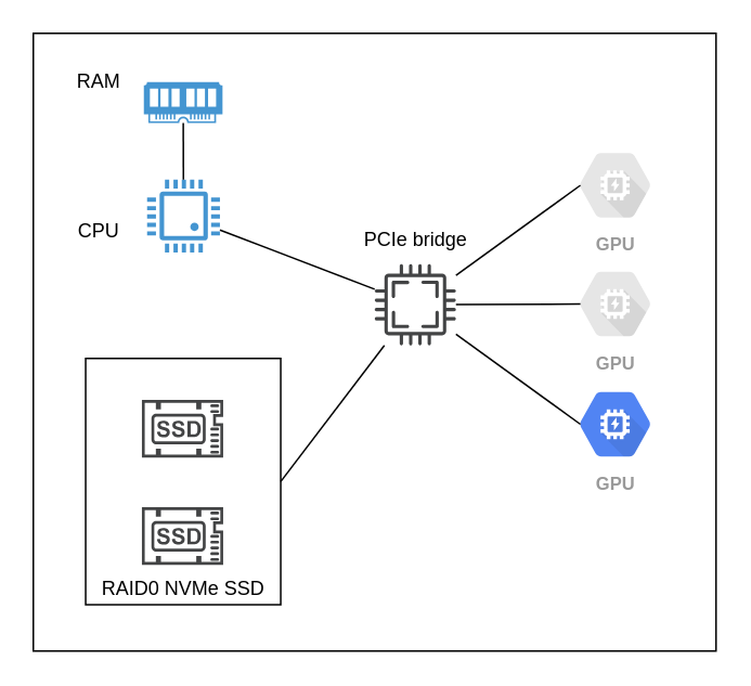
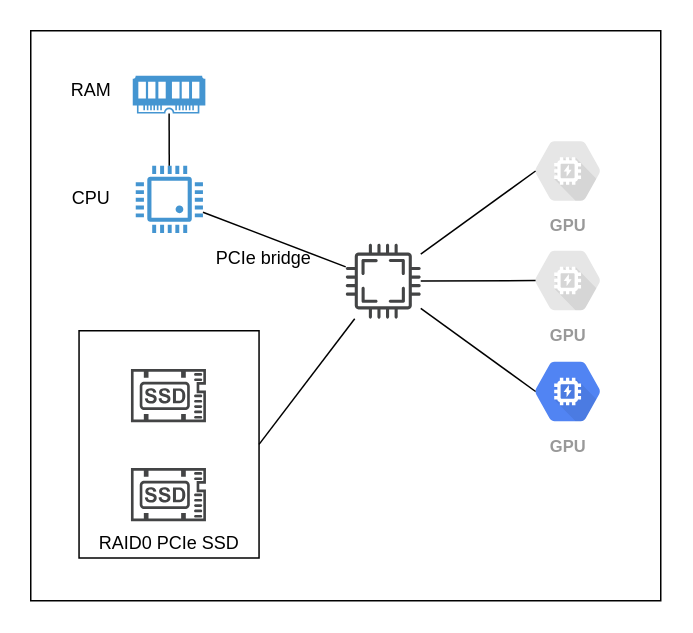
  <mxCell id="0" />
  <mxCell id="1" parent="0" />
  <mxCell id="2" value="" style="whiteSpace=wrap;html=1;" parent="1" vertex="1"><mxGeometry x="20" y="20" width="420" height="380" as="geometry" /></mxCell>
  <mxCell id="3" value="" style="pointerEvents=1;shadow=0;dashed=0;html=1;strokeColor=none;fillColor=#4495D1;labelPosition=center;verticalLabelPosition=bottom;verticalAlign=top;align=center;outlineConnect=0;shape=mxgraph.veeam.cpu;" parent="1" vertex="1"><mxGeometry x="90" y="110" width="44.8" height="44.8" as="geometry" /></mxCell>
  <mxCell id="4" value="" style="pointerEvents=1;shadow=0;dashed=0;html=1;strokeColor=none;fillColor=#4495D1;labelPosition=center;verticalLabelPosition=bottom;verticalAlign=top;align=center;outlineConnect=0;shape=mxgraph.veeam.ram;" parent="1" vertex="1"><mxGeometry x="88" y="50" width="48.4" height="25.2" as="geometry" /></mxCell>
  <mxCell id="5" value="GPU" style="sketch=0;html=1;fillColor=#E6E6E6;strokeColor=none;verticalAlign=top;labelPosition=center;verticalLabelPosition=bottom;align=center;spacingTop=-6;fontSize=11;fontStyle=1;fontColor=#999999;shape=mxgraph.gcp2.hexIcon;prIcon=gpu" parent="1" vertex="1"><mxGeometry x="345" y="84.25" width="66" height="58.5" as="geometry" /></mxCell>
  <mxCell id="6" value="GPU" style="sketch=0;html=1;fillColor=#5184F3;strokeColor=none;verticalAlign=top;labelPosition=center;verticalLabelPosition=bottom;align=center;spacingTop=-6;fontSize=11;fontStyle=1;fontColor=#999999;shape=mxgraph.gcp2.hexIcon;prIcon=gpu" parent="1" vertex="1"><mxGeometry x="345" y="231.25" width="66" height="58.5" as="geometry" /></mxCell>
  <mxCell id="7" value="" style="whiteSpace=wrap;html=1;" parent="1" vertex="1"><mxGeometry x="52.2" y="220" width="120" height="151.5" as="geometry" /></mxCell>
  <mxCell id="8" value="" style="sketch=0;pointerEvents=1;shadow=0;dashed=0;html=1;strokeColor=none;fillColor=#434445;aspect=fixed;labelPosition=center;verticalLabelPosition=bottom;verticalAlign=top;align=center;outlineConnect=0;shape=mxgraph.vvd.ssd;" parent="1" vertex="1"><mxGeometry x="86.8" y="245.5" width="50" height="35.5" as="geometry" /></mxCell>
  <mxCell id="9" value="" style="sketch=0;pointerEvents=1;shadow=0;dashed=0;html=1;strokeColor=none;fillColor=#434445;aspect=fixed;labelPosition=center;verticalLabelPosition=bottom;verticalAlign=top;align=center;outlineConnect=0;shape=mxgraph.vvd.ssd;" parent="1" vertex="1"><mxGeometry x="86.8" y="311.5" width="50" height="35.5" as="geometry" /></mxCell>
- <mxCell id="10" value="RAID0 NVMe SSD" style="text;html=1;resizable=0;autosize=1;align=center;verticalAlign=middle;points=[];fillColor=none;strokeColor=none;rounded=0;" parent="1" vertex="1"><mxGeometry x="51.8" y="351.5" width="120" height="20" as="geometry" /></mxCell>
+ <mxCell id="10" value="RAID0 PCIe SSD" style="text;html=1;resizable=0;autosize=1;align=center;verticalAlign=middle;points=[];fillColor=none;strokeColor=none;rounded=0;" parent="1" vertex="1"><mxGeometry x="51.8" y="351.5" width="120" height="20" as="geometry" /></mxCell>
  <mxCell id="11" value="" style="sketch=0;pointerEvents=1;shadow=0;dashed=0;html=1;strokeColor=none;fillColor=#434445;aspect=fixed;labelPosition=center;verticalLabelPosition=bottom;verticalAlign=top;align=center;outlineConnect=0;shape=mxgraph.vvd.cpu;" parent="1" vertex="1"><mxGeometry x="230" y="162" width="50" height="50" as="geometry" /></mxCell>
  <mxCell id="12" value="GPU" style="sketch=0;html=1;fillColor=#E6E6E6;strokeColor=none;verticalAlign=top;labelPosition=center;verticalLabelPosition=bottom;align=center;spacingTop=-6;fontSize=11;fontStyle=1;fontColor=#999999;shape=mxgraph.gcp2.hexIcon;prIcon=gpu" parent="1" vertex="1"><mxGeometry x="345" y="157.25" width="66" height="58.5" as="geometry" /></mxCell>
  <mxCell id="13" value="" style="endArrow=none;html=1;rounded=0;entryX=0.175;entryY=0.5;entryDx=0;entryDy=0;entryPerimeter=0;" edge="1" parent="1" source="11" target="5"><mxGeometry width="50" height="50" relative="1" as="geometry"><mxPoint x="230" y="270" as="sourcePoint" /><mxPoint x="280" y="220" as="targetPoint" /></mxGeometry></mxCell>
  <mxCell id="14" value="" style="endArrow=none;html=1;rounded=0;entryX=0.175;entryY=0.5;entryDx=0;entryDy=0;entryPerimeter=0;" edge="1" parent="1" source="11" target="12"><mxGeometry width="50" height="50" relative="1" as="geometry"><mxPoint x="230" y="270" as="sourcePoint" /><mxPoint x="280" y="220" as="targetPoint" /></mxGeometry></mxCell>
  <mxCell id="15" value="" style="endArrow=none;html=1;rounded=0;entryX=0.175;entryY=0.5;entryDx=0;entryDy=0;entryPerimeter=0;" edge="1" parent="1" source="11" target="6"><mxGeometry width="50" height="50" relative="1" as="geometry"><mxPoint x="230" y="270" as="sourcePoint" /><mxPoint x="280" y="220" as="targetPoint" /></mxGeometry></mxCell>
  <mxCell id="16" value="" style="endArrow=none;html=1;rounded=0;exitX=1;exitY=0.5;exitDx=0;exitDy=0;" edge="1" parent="1" source="7" target="11"><mxGeometry width="50" height="50" relative="1" as="geometry"><mxPoint x="205" y="281" as="sourcePoint" /><mxPoint x="255" y="231" as="targetPoint" /></mxGeometry></mxCell>
  <mxCell id="17" value="" style="endArrow=none;html=1;rounded=0;" edge="1" parent="1" source="3" target="11"><mxGeometry width="50" height="50" relative="1" as="geometry"><mxPoint x="230" y="270" as="sourcePoint" /><mxPoint x="280" y="220" as="targetPoint" /></mxGeometry></mxCell>
  <mxCell id="18" value="" style="endArrow=none;html=1;rounded=0;" edge="1" parent="1" source="3" target="4"><mxGeometry width="50" height="50" relative="1" as="geometry"><mxPoint x="230" y="270" as="sourcePoint" /><mxPoint x="280" y="220" as="targetPoint" /></mxGeometry></mxCell>
- <mxCell id="19" value="PCIe bridge" style="text;html=1;resizable=0;autosize=1;align=center;verticalAlign=middle;points=[];fillColor=none;strokeColor=none;rounded=0;" vertex="1" parent="1"><mxGeometry x="215" y="137.25" width="80" height="20" as="geometry" /></mxCell>
- <mxCell id="20" value="RAM" style="text;html=1;align=center;verticalAlign=middle;resizable=0;points=[];autosize=1;strokeColor=none;fillColor=none;" vertex="1" parent="1"><mxGeometry x="40" y="40" width="40" height="20" as="geometry" /></mxCell>
- <mxCell id="21" value="CPU" style="text;html=1;align=center;verticalAlign=middle;resizable=0;points=[];autosize=1;strokeColor=none;fillColor=none;" vertex="1" parent="1"><mxGeometry x="40" y="132.4" width="40" height="20" as="geometry" /></mxCell>
+ <mxCell id="19" value="PCIe bridge" style="text;html=1;resizable=0;autosize=1;align=center;verticalAlign=middle;points=[];fillColor=none;strokeColor=none;rounded=0;" vertex="1" parent="1"><mxGeometry x="135" y="162.25" width="80" height="20" as="geometry" /></mxCell>
+ <mxCell id="20" value="RAM" style="text;html=1;align=center;verticalAlign=middle;resizable=0;points=[];autosize=1;strokeColor=none;fillColor=none;" vertex="1" parent="1"><mxGeometry x="40" y="50" width="40" height="20" as="geometry" /></mxCell>
+ <mxCell id="21" value="CPU" style="text;html=1;align=center;verticalAlign=middle;resizable=0;points=[];autosize=1;strokeColor=none;fillColor=none;" vertex="1" parent="1"><mxGeometry x="40" y="122.4" width="40" height="20" as="geometry" /></mxCell>
